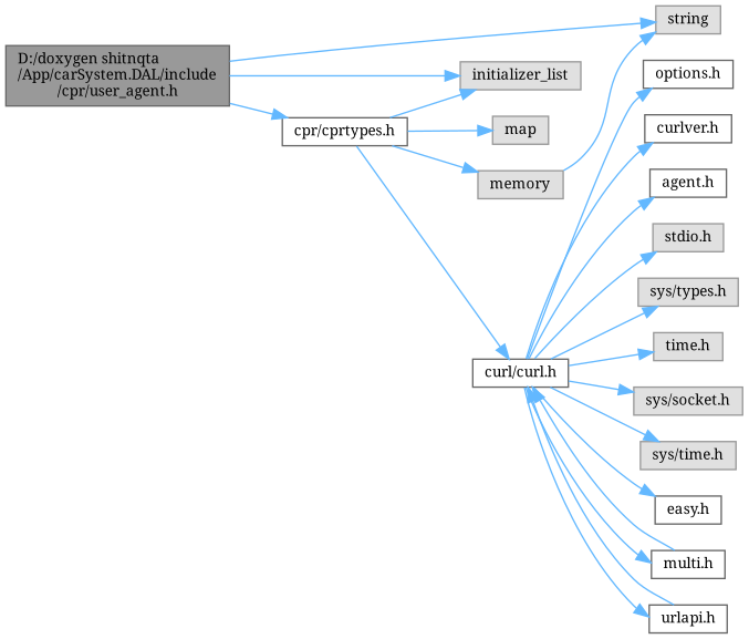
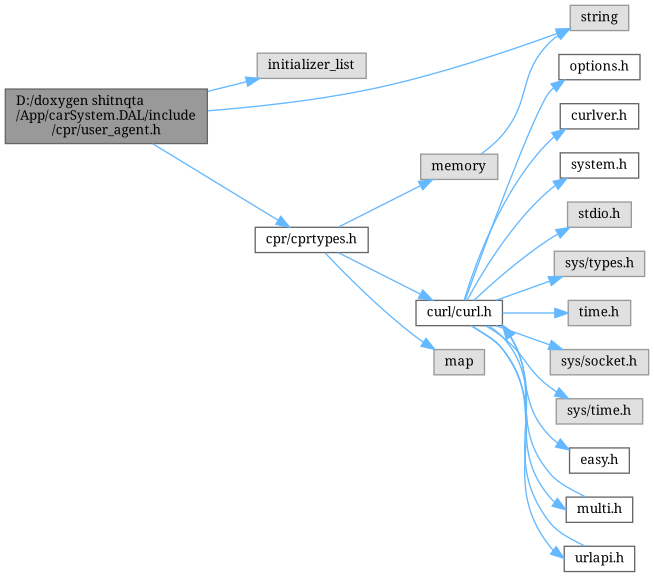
  digraph {
    fontname="Noto Serif"
    rankdir=LR
    node [color=grey60 fillcolor="#E0E0E0" fontname="Noto Serif" fontsize=10 shape=box style=filled]
    edge [color=steelblue1 fontname="Noto Serif" fontsize=10 labelfontname=Helvetica labelfontsize=10 style=solid]
    n1 [color=gray40 fillcolor=grey60 fontcolor=black height=0.2 label="D:/doxygen shitnqta\l/App/carSystem.DAL/include\l/cpr/user_agent.h" width=0.4]
    n2 [height=0.2 label=initializer_list width=0.4]
    n3 [height=0.2 label=string width=0.4]
    n4 [color=grey40 fillcolor=white height=0.2 label="cpr/cprtypes.h" width=0.4]
    n5 [color=grey40 fillcolor=white height=0.2 label="curl/curl.h" width=0.4]
    n6 [height=0.2 label=map width=0.4]
    n7 [height=0.2 label=memory width=0.4]
    n8 [color=grey40 fillcolor=white height=0.2 label="curlver.h" width=0.4]
-   n9 [color=grey40 fillcolor=white height=0.2 label="agent.h" width=0.4]
+   n9 [color=grey40 fillcolor=white height=0.2 label="system.h" width=0.4]
    n10 [height=0.2 label="stdio.h" width=0.4]
    n11 [height=0.2 label="sys/types.h" width=0.4]
    n12 [height=0.2 label="time.h" width=0.4]
    n13 [height=0.2 label="sys/socket.h" width=0.4]
    n14 [height=0.2 label="sys/time.h" width=0.4]
    n15 [color=grey40 fillcolor=white height=0.2 label="easy.h" width=0.4]
    n16 [color=grey40 fillcolor=white height=0.2 label="multi.h" width=0.4]
    n17 [color=grey40 fillcolor=white height=0.2 label="urlapi.h" width=0.4]
    n18 [color=grey40 fillcolor=white height=0.2 label="options.h" width=0.4]
    n1 -> n2
    n1 -> n3
    n1 -> n4
-   n4 -> n2
    n4 -> n5
    n4 -> n6
    n4 -> n7
    n5 -> n8
    n5 -> n9
    n5 -> n10
    n5 -> n11
    n5 -> n12
    n5 -> n13
    n5 -> n14
    n5 -> n15
    n5 -> n16
    n5 -> n17
    n5 -> n18
    n7 -> n3
    n16 -> n5
    n17 -> n5
  }
